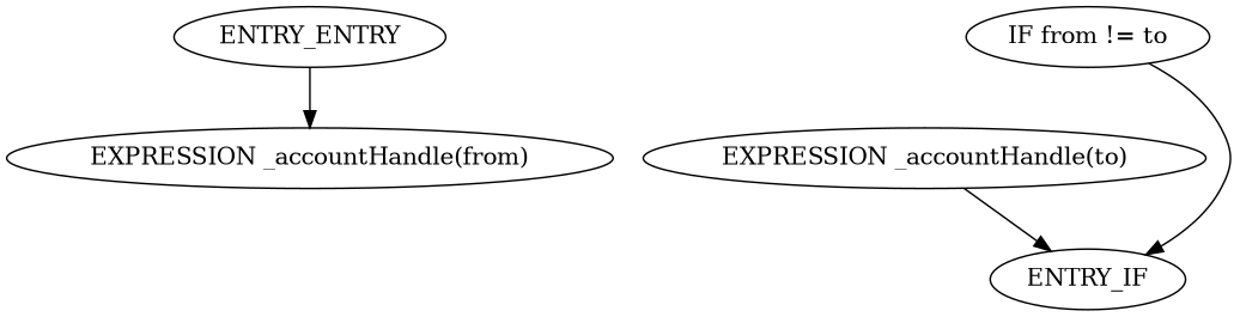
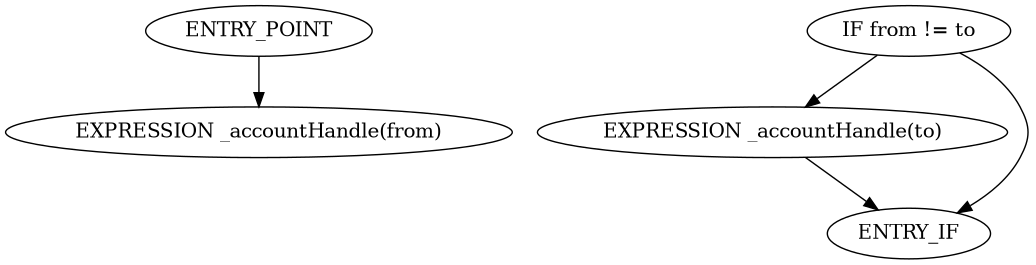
  digraph {
-   n1 [label=ENTRY_ENTRY]
+   n1 [label=ENTRY_POINT]
    n2 [label="EXPRESSION _accountHandle(from)"]
    n3 [label="IF from != to"]
    n4 [label="EXPRESSION _accountHandle(to)"]
    n5 [label=ENTRY_IF]
    n1 -> n2
+   n3 -> n4
    n3 -> n5
    n4 -> n5
  }
